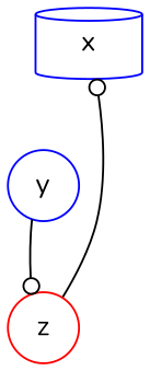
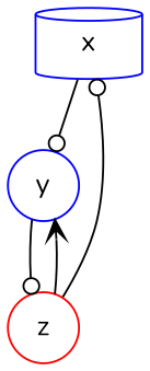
  strict digraph {
    fontname=Nunito
    node [color=blue fontname=Nunito shape=circle]
    edge [arrowhead=odot fontname=Nunito weight=1]
    x [shape=cylinder]
    y
    z [color=red]
+   x -> y
    y -> z
    z -> x
+   z -> y [arrowhead=vee]
  }
